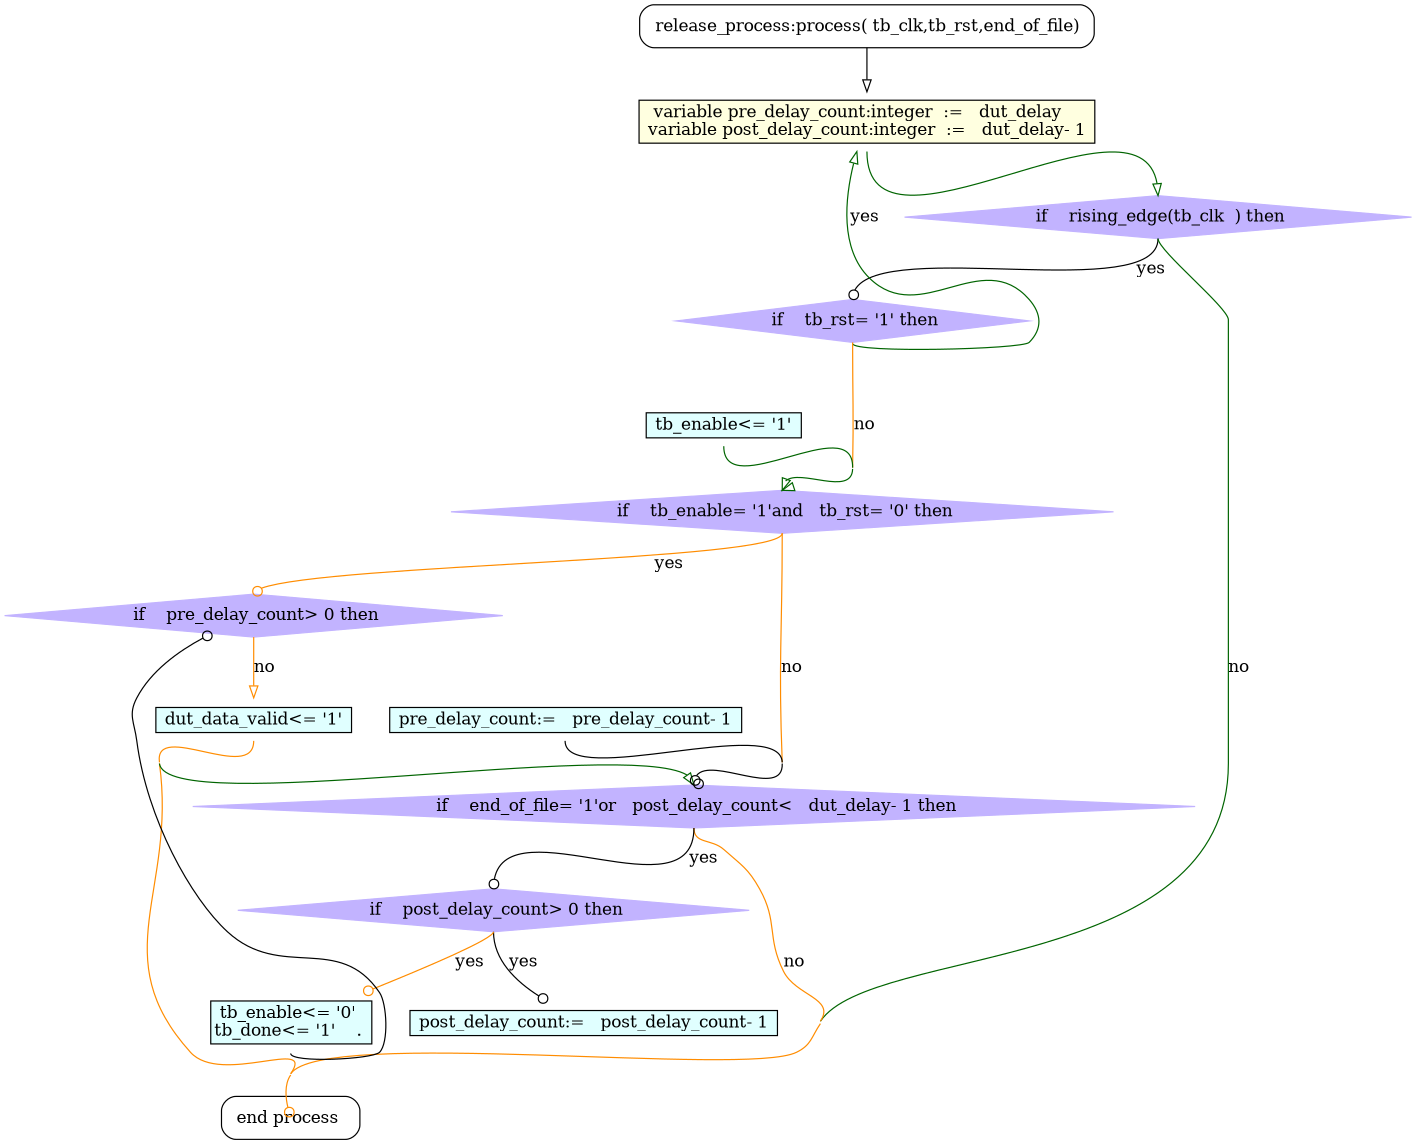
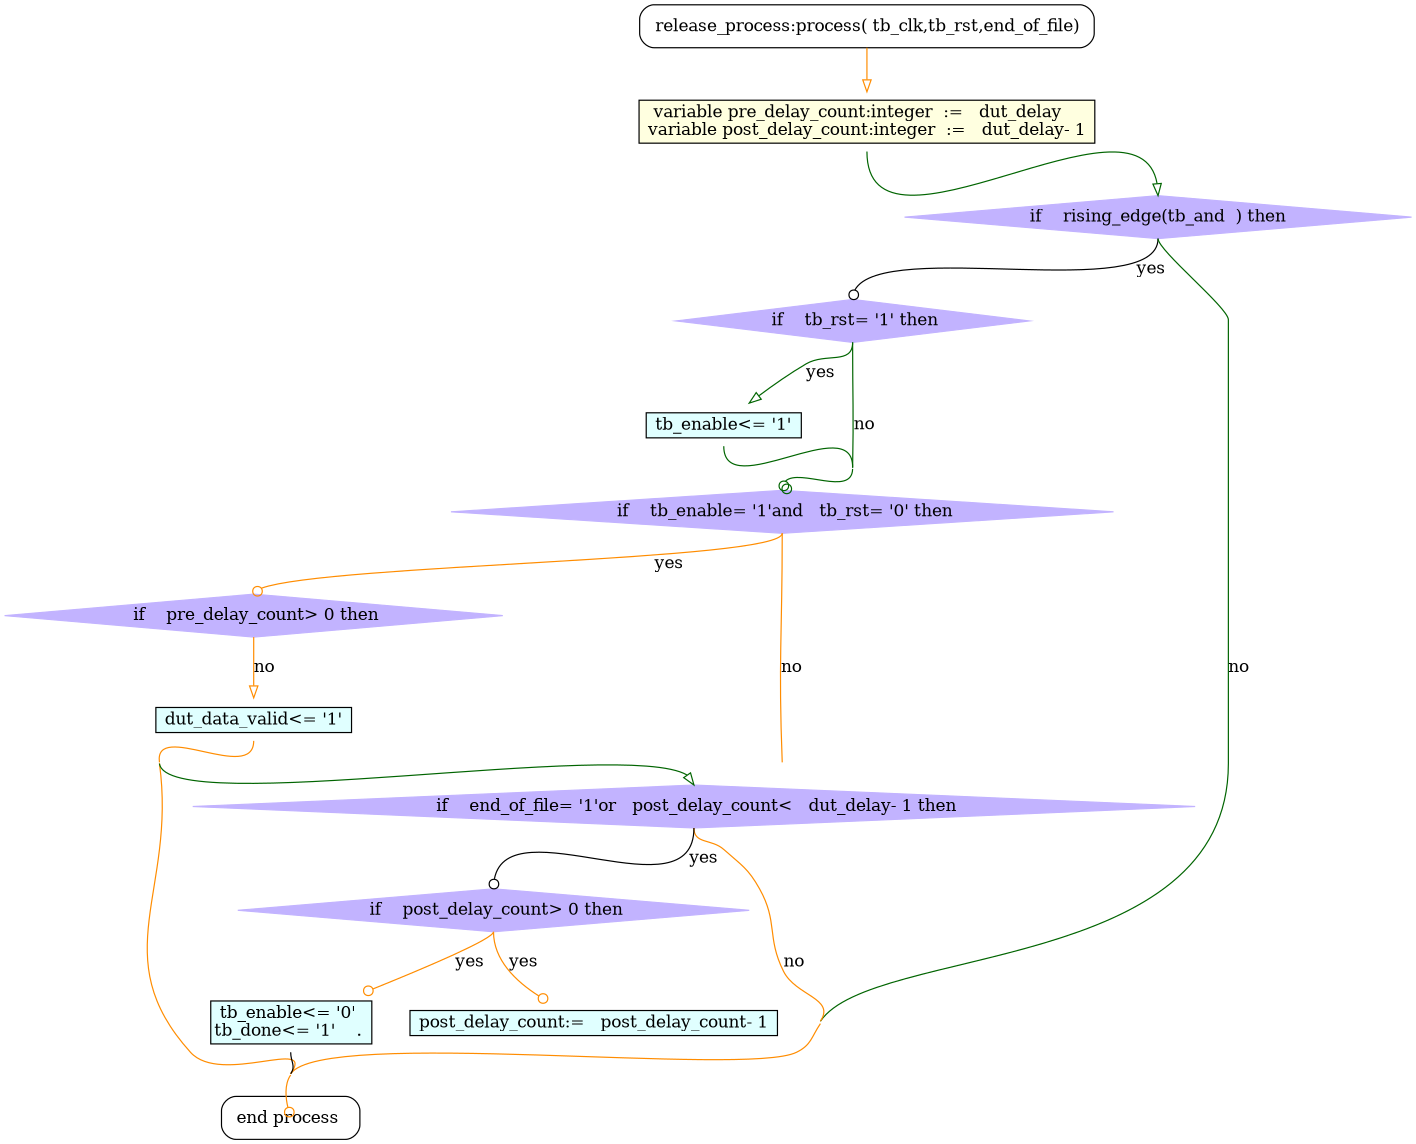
  digraph {
    concentrate=true
    rankdir=TB
    node [shape=none]
    edge [arrowhead=odot color=black tailport=s]
    n1 [label=< <TABLE BORDER="0" CELLBORDER="0" CELLSPACING="0" CELLPADDING="0" >  <TR><TD BGCOLOR="white"> release_process:process( tb_clk,tb_rst,end_of_file) </TD></TR></TABLE>> shape=box style=rounded]
    n2 [label=< <TABLE BORDER="0" CELLBORDER="1" CELLSPACING="0" CELLPADDING="2" >  <TR><TD BGCOLOR="lightyellow" >  variable pre_delay_count:integer  :=   dut_delay<BR ALIGN="LEFT"/> variable post_delay_count:integer  :=   dut_delay- 1 </TD></TR></TABLE>> margin=0.1]
-   n3 [color="0.7 0.3 1.0" label=" if    rising_edge(tb_clk  ) then" shape=diamond style=filled]
+   n3 [color="0.7 0.3 1.0" label="if    rising_edge(tb_and  ) then" shape=diamond style=filled]
    n4 [color="0.7 0.3 1.0" label=" if    tb_rst= &#39;1&#39; then" shape=diamond style=filled]
    n5 [label=< <TABLE BORDER="0" CELLBORDER="0" CELLSPACING="0" CELLPADDING="0" >  <TR><TD BGCOLOR="white"> end process  </TD></TR></TABLE>> shape=box style=rounded]
    n6 [label=< <TABLE BORDER="0" CELLBORDER="1" CELLSPACING="0" CELLPADDING="2" >  <TR><TD BGCOLOR="lightcyan" > tb_enable&lt;= &#39;1&#39; </TD></TR></TABLE>> margin=0.1]
    n7 [color="0.7 0.3 1.0" label=" if    tb_enable= &#39;1&#39;and   tb_rst= &#39;0&#39; then" shape=diamond style=filled]
    n8 [color="0.7 0.3 1.0" label=" if    pre_delay_count&gt; 0 then" shape=diamond style=filled]
    n9 [color="0.7 0.3 1.0" label=" if    end_of_file= &#39;1&#39;or   post_delay_count&lt;   dut_delay- 1 then" shape=diamond style=filled]
    n10 [label=< <TABLE BORDER="0" CELLBORDER="1" CELLSPACING="0" CELLPADDING="2" >  <TR><TD BGCOLOR="lightcyan" > dut_data_valid&lt;= &#39;1&#39; </TD></TR></TABLE>> margin=0.1]
    n11 [color="0.7 0.3 1.0" label=" if    post_delay_count&gt; 0 then" shape=diamond style=filled]
-   n12 [label=< <TABLE BORDER="0" CELLBORDER="1" CELLSPACING="0" CELLPADDING="2" >  <TR><TD BGCOLOR="lightcyan" > pre_delay_count:=   pre_delay_count- 1 </TD></TR></TABLE>> margin=0.1]
    n13 [label=< <TABLE BORDER="0" CELLBORDER="1" CELLSPACING="0" CELLPADDING="2" >  <TR><TD BGCOLOR="lightcyan" > post_delay_count:=   post_delay_count- 1 </TD></TR></TABLE>> margin=0.1]
    n14 [label=< <TABLE BORDER="0" CELLBORDER="1" CELLSPACING="0" CELLPADDING="2" >  <TR><TD BGCOLOR="lightcyan" > tb_enable&lt;= &#39;0&#39;<BR ALIGN="LEFT"/>tb_done&lt;= &#39;1&#39;    . </TD></TR></TABLE>> margin=0.1]
-   n1 -> n2 [arrowhead=onormal]
+   n1 -> n2 [arrowhead=onormal color=darkorange]
    n2 -> n3 [arrowhead=onormal color=darkgreen headport=n]
    n3 -> n4 [headport=n label=yes]
    n3 -> n5 [arrowhead=onormal color=darkgreen label=no]
-   n4 -> n2 [arrowhead=onormal color=darkgreen label=yes]
-   n4 -> n7 [arrowhead=onormal color=darkorange headport=n label=no]
-   n6 -> n7 [arrowhead=onormal color=darkgreen headport=n]
+   n4 -> n6 [arrowhead=onormal color=darkgreen label=yes]
+   n4 -> n7 [arrowhead=onormal color=darkgreen headport=n label=no]
+   n6 -> n7 [color=darkgreen headport=n]
    n7 -> n8 [color=darkorange headport=n label=yes]
    n7 -> n9 [color=darkorange headport=n label=no]
    n8 -> n10 [arrowhead=onormal color=darkorange label=no]
    n9 -> n5 [arrowhead=onormal color=darkorange label=no]
    n9 -> n11 [headport=n label=yes]
    n10 -> n5 [color=darkorange]
    n10 -> n9 [arrowhead=onormal color=darkgreen headport=n]
-   n11 -> n13 [label=yes]
+   n11 -> n13 [color=darkorange label=yes]
    n11 -> n14 [color=darkorange label=yes]
-   n12 -> n9 [headport=n]
-   n14 -> n8
+   n14 -> n5
  }
